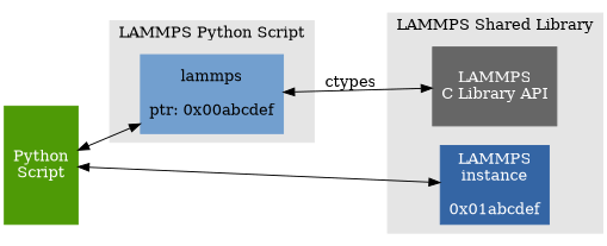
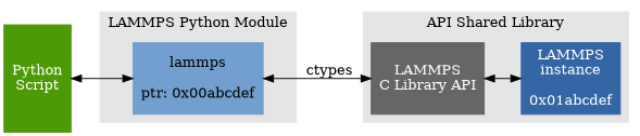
  digraph {
    rankdir=LR
    node [shape=box style=filled fontcolor=white]
    edge [dir=both]
    n1 [color="#729fcf" height=1 label="lammps\n\nptr: 0x00abcdef" fontcolor=""]
    n2 [color="#666666" height=1 label="LAMMPS\nC Library API"]
    n3 [color="#3465a4" height=1 label="LAMMPS\ninstance\n\n0x01abcdef"]
    n4 [color="#4e9a06" height=1.5 label="Python\nScript"]
    subgraph cluster_1 {
      color="#e5e5e5"
      height=1.5
-     label="LAMMPS Python Script"
+     label="LAMMPS Python Module"
      style=filled
      n1
    }
    subgraph cluster_2 {
      color="#e5e5e5"
      height=1.5
-     label="LAMMPS Shared Library"
+     label="API Shared Library"
      style=filled
      n2
      n3
    }
    n1 -> n2 [label=ctypes]
-   n4 -> n3
+   n2 -> n3
    n4 -> n1
  }
